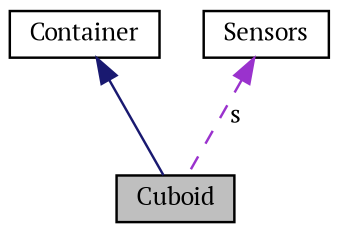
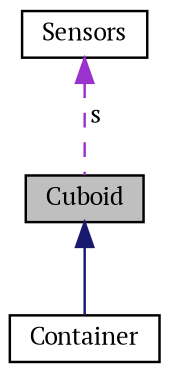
  digraph {
    fontname="PT Serif"
    node [color=black fillcolor=white fontname="PT Serif" fontsize=10 shape=record style=filled]
    edge [dir=back fontname="PT Serif" fontsize=10 labelfontname=Helvetica labelfontsize=10]
    n1 [fillcolor=grey75 fontcolor=black height=0.2 label=Cuboid width=0.4]
    n2 [height=0.2 label=Container width=0.4]
    n3 [height=0.2 label=Sensors width=0.4]
-   n2 -> n1 [color=midnightblue style=solid]
+   n1 -> n2 [color=midnightblue style=solid]
    n3 -> n1 [color=darkorchid3 label=" s" style=dashed]
  }
